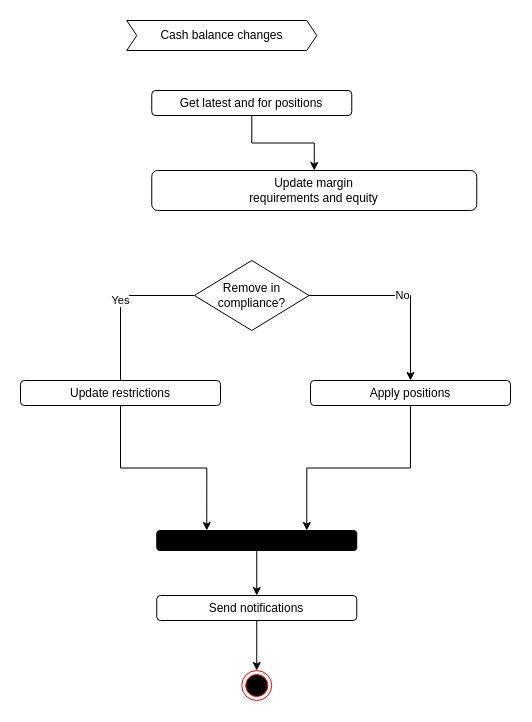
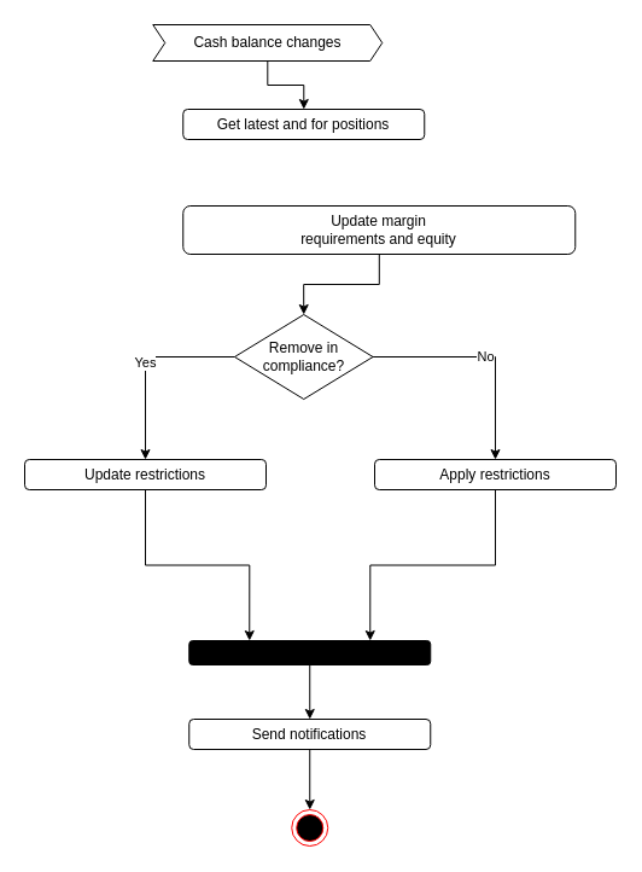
  <mxCell id="0" />
  <mxCell id="1" parent="0" />
  <mxCell id="2" value="Yes" style="edgeStyle=orthogonalEdgeStyle;rounded=0;orthogonalLoop=1;jettySize=auto;html=1;entryX=0.5;entryY=0;entryDx=0;entryDy=0;" parent="1" edge="1"><mxGeometry relative="1" as="geometry"><mxPoint x="495" y="430" as="targetPoint" /></mxGeometry></mxCell>
  <mxCell id="3" style="edgeStyle=orthogonalEdgeStyle;rounded=0;orthogonalLoop=1;jettySize=auto;html=1;entryX=0.5;entryY=0;entryDx=0;entryDy=0;exitX=0.5;exitY=1;exitDx=0;exitDy=0;" parent="1" edge="1"><mxGeometry relative="1" as="geometry"><Array as="points" /><mxPoint x="50" y="400" as="sourcePoint" /></mxGeometry></mxCell>
  <mxCell id="4" value="" style="ellipse;html=1;shape=endState;fillColor=#000000;strokeColor=#ff0000;" parent="1" vertex="1"><mxGeometry x="241.25" y="670" width="30" height="30" as="geometry" /></mxCell>
- <mxCell id="5" value="Yes" style="edgeStyle=orthogonalEdgeStyle;rounded=0;orthogonalLoop=1;jettySize=auto;html=1;exitX=0;exitY=0.5;exitDx=0;exitDy=0;endArrow=none;" parent="1" source="7" target="19" edge="1"><mxGeometry relative="1" as="geometry" /></mxCell>
+ <mxCell id="5" value="Yes" style="edgeStyle=orthogonalEdgeStyle;rounded=0;orthogonalLoop=1;jettySize=auto;html=1;exitX=0;exitY=0.5;exitDx=0;exitDy=0;" parent="1" source="7" target="19" edge="1"><mxGeometry relative="1" as="geometry" /></mxCell>
  <mxCell id="6" value="No" style="edgeStyle=orthogonalEdgeStyle;rounded=0;orthogonalLoop=1;jettySize=auto;html=1;entryX=0.5;entryY=0;entryDx=0;entryDy=0;" parent="1" source="7" target="10" edge="1"><mxGeometry relative="1" as="geometry" /></mxCell>
  <mxCell id="7" value="Remove in compliance?" style="rhombus;whiteSpace=wrap;html=1;" parent="1" vertex="1"><mxGeometry x="193.93" y="260" width="114.63" height="70" as="geometry" /></mxCell>
  <mxCell id="8" style="edgeStyle=orthogonalEdgeStyle;rounded=0;orthogonalLoop=1;jettySize=auto;html=1;entryX=0.5;entryY=0;entryDx=0;entryDy=0;exitX=0.5;exitY=1;exitDx=0;exitDy=0;" parent="1" source="15" target="4" edge="1"><mxGeometry relative="1" as="geometry" /></mxCell>
  <mxCell id="9" style="edgeStyle=orthogonalEdgeStyle;rounded=0;orthogonalLoop=1;jettySize=auto;html=1;exitX=0.5;exitY=1;exitDx=0;exitDy=0;entryX=1;entryY=0.75;entryDx=0;entryDy=0;" parent="1" source="10" target="20" edge="1"><mxGeometry relative="1" as="geometry" /></mxCell>
- <mxCell id="10" value="Apply positions" style="rounded=1;whiteSpace=wrap;html=1;fillColor=#FFFFFF;" parent="1" vertex="1"><mxGeometry x="310" y="380" width="200" height="25" as="geometry" /></mxCell>
+ <mxCell id="10" value="Apply restrictions" style="rounded=1;whiteSpace=wrap;html=1;fillColor=#FFFFFF;" parent="1" vertex="1"><mxGeometry x="310" y="380" width="200" height="25" as="geometry" /></mxCell>
+ <mxCell id="11" style="edgeStyle=orthogonalEdgeStyle;rounded=0;orthogonalLoop=1;jettySize=auto;html=1;entryX=0.5;entryY=0;entryDx=0;entryDy=0;" parent="1" source="13" target="7" edge="1"><mxGeometry relative="1" as="geometry"><mxPoint x="251.25" y="260" as="targetPoint" /></mxGeometry></mxCell>
  <mxCell id="12" value="Get latest and for positions" style="rounded=1;whiteSpace=wrap;html=1;fillColor=#FFFFFF;" parent="1" vertex="1"><mxGeometry x="151.25" y="90" width="200" height="25" as="geometry" /></mxCell>
  <mxCell id="13" value="Update margin &lt;br&gt;requirements&amp;nbsp;and equity" style="rounded=1;whiteSpace=wrap;html=1;fillColor=#FFFFFF;" parent="1" vertex="1"><mxGeometry x="151.25" y="170" width="325" height="40" as="geometry" /></mxCell>
- <mxCell id="14" style="edgeStyle=orthogonalEdgeStyle;rounded=0;orthogonalLoop=1;jettySize=auto;html=1;entryX=0.5;entryY=0;entryDx=0;entryDy=0;" parent="1" source="12" target="13" edge="1"><mxGeometry relative="1" as="geometry"><mxPoint x="251.25" y="125" as="sourcePoint" /><mxPoint x="251.25" y="240" as="targetPoint" /></mxGeometry></mxCell>
  <mxCell id="15" value="Send notifications" style="rounded=1;whiteSpace=wrap;html=1;fillColor=#FFFFFF;" parent="1" vertex="1"><mxGeometry x="156.25" y="595" width="200" height="25" as="geometry" /></mxCell>
+ <mxCell id="16" style="edgeStyle=orthogonalEdgeStyle;rounded=0;orthogonalLoop=1;jettySize=auto;html=1;" parent="1" source="17" target="12" edge="1"><mxGeometry relative="1" as="geometry" /></mxCell>
  <mxCell id="17" value="Cash balance changes" style="html=1;shadow=0;dashed=0;align=center;verticalAlign=middle;shape=mxgraph.arrows2.arrow;dy=0;dx=10;notch=10;" parent="1" vertex="1"><mxGeometry x="126.25" y="20" width="190" height="30" as="geometry" /></mxCell>
  <mxCell id="18" style="edgeStyle=orthogonalEdgeStyle;rounded=0;orthogonalLoop=1;jettySize=auto;html=1;exitX=0.5;exitY=1;exitDx=0;exitDy=0;entryX=1;entryY=0.25;entryDx=0;entryDy=0;" parent="1" source="19" target="20" edge="1"><mxGeometry relative="1" as="geometry"><mxPoint x="340" y="310" as="targetPoint" /></mxGeometry></mxCell>
  <mxCell id="19" value="Update restrictions" style="rounded=1;whiteSpace=wrap;html=1;fillColor=#FFFFFF;" parent="1" vertex="1"><mxGeometry x="20" y="380" width="200" height="25" as="geometry" /></mxCell>
  <mxCell id="20" value="" style="rounded=1;whiteSpace=wrap;html=1;fillColor=#000000;rotation=-90;" parent="1" vertex="1"><mxGeometry x="246.25" y="440" width="20" height="200" as="geometry" /></mxCell>
  <mxCell id="21" style="edgeStyle=orthogonalEdgeStyle;rounded=0;orthogonalLoop=1;jettySize=auto;html=1;entryX=0.5;entryY=0;entryDx=0;entryDy=0;exitX=0;exitY=0.5;exitDx=0;exitDy=0;" parent="1" source="20" target="15" edge="1"><mxGeometry relative="1" as="geometry"><mxPoint x="415" y="460" as="sourcePoint" /><mxPoint x="445" y="440" as="targetPoint" /></mxGeometry></mxCell>
